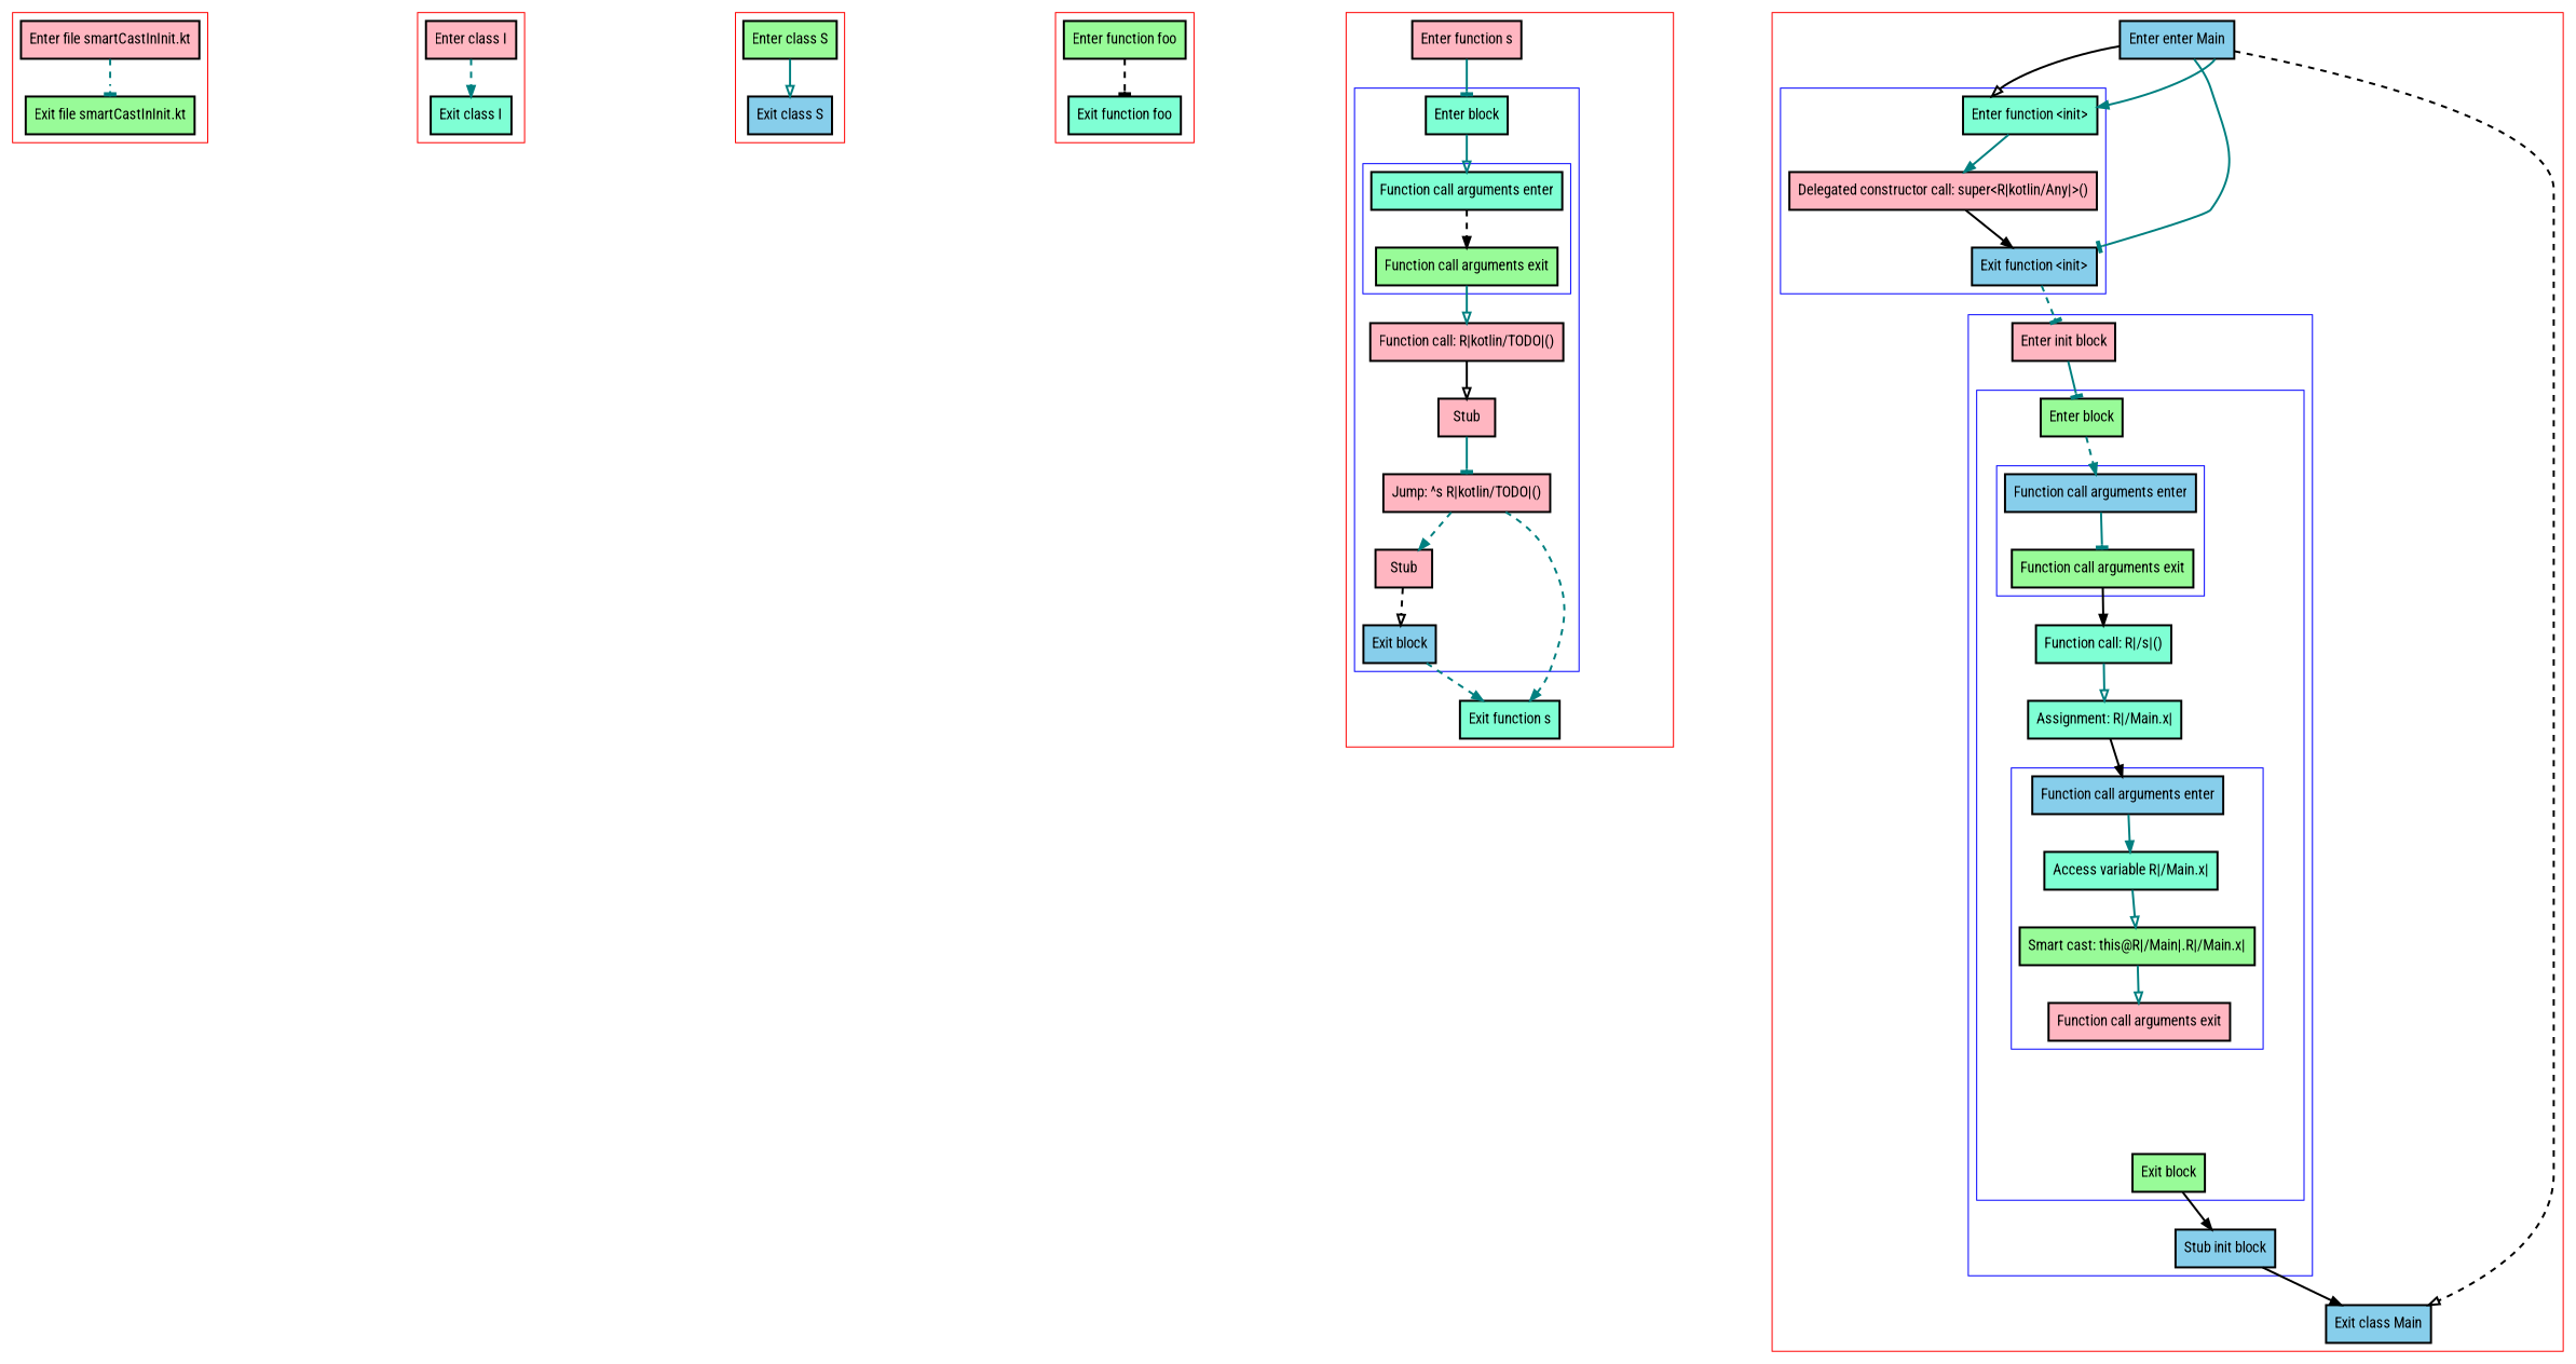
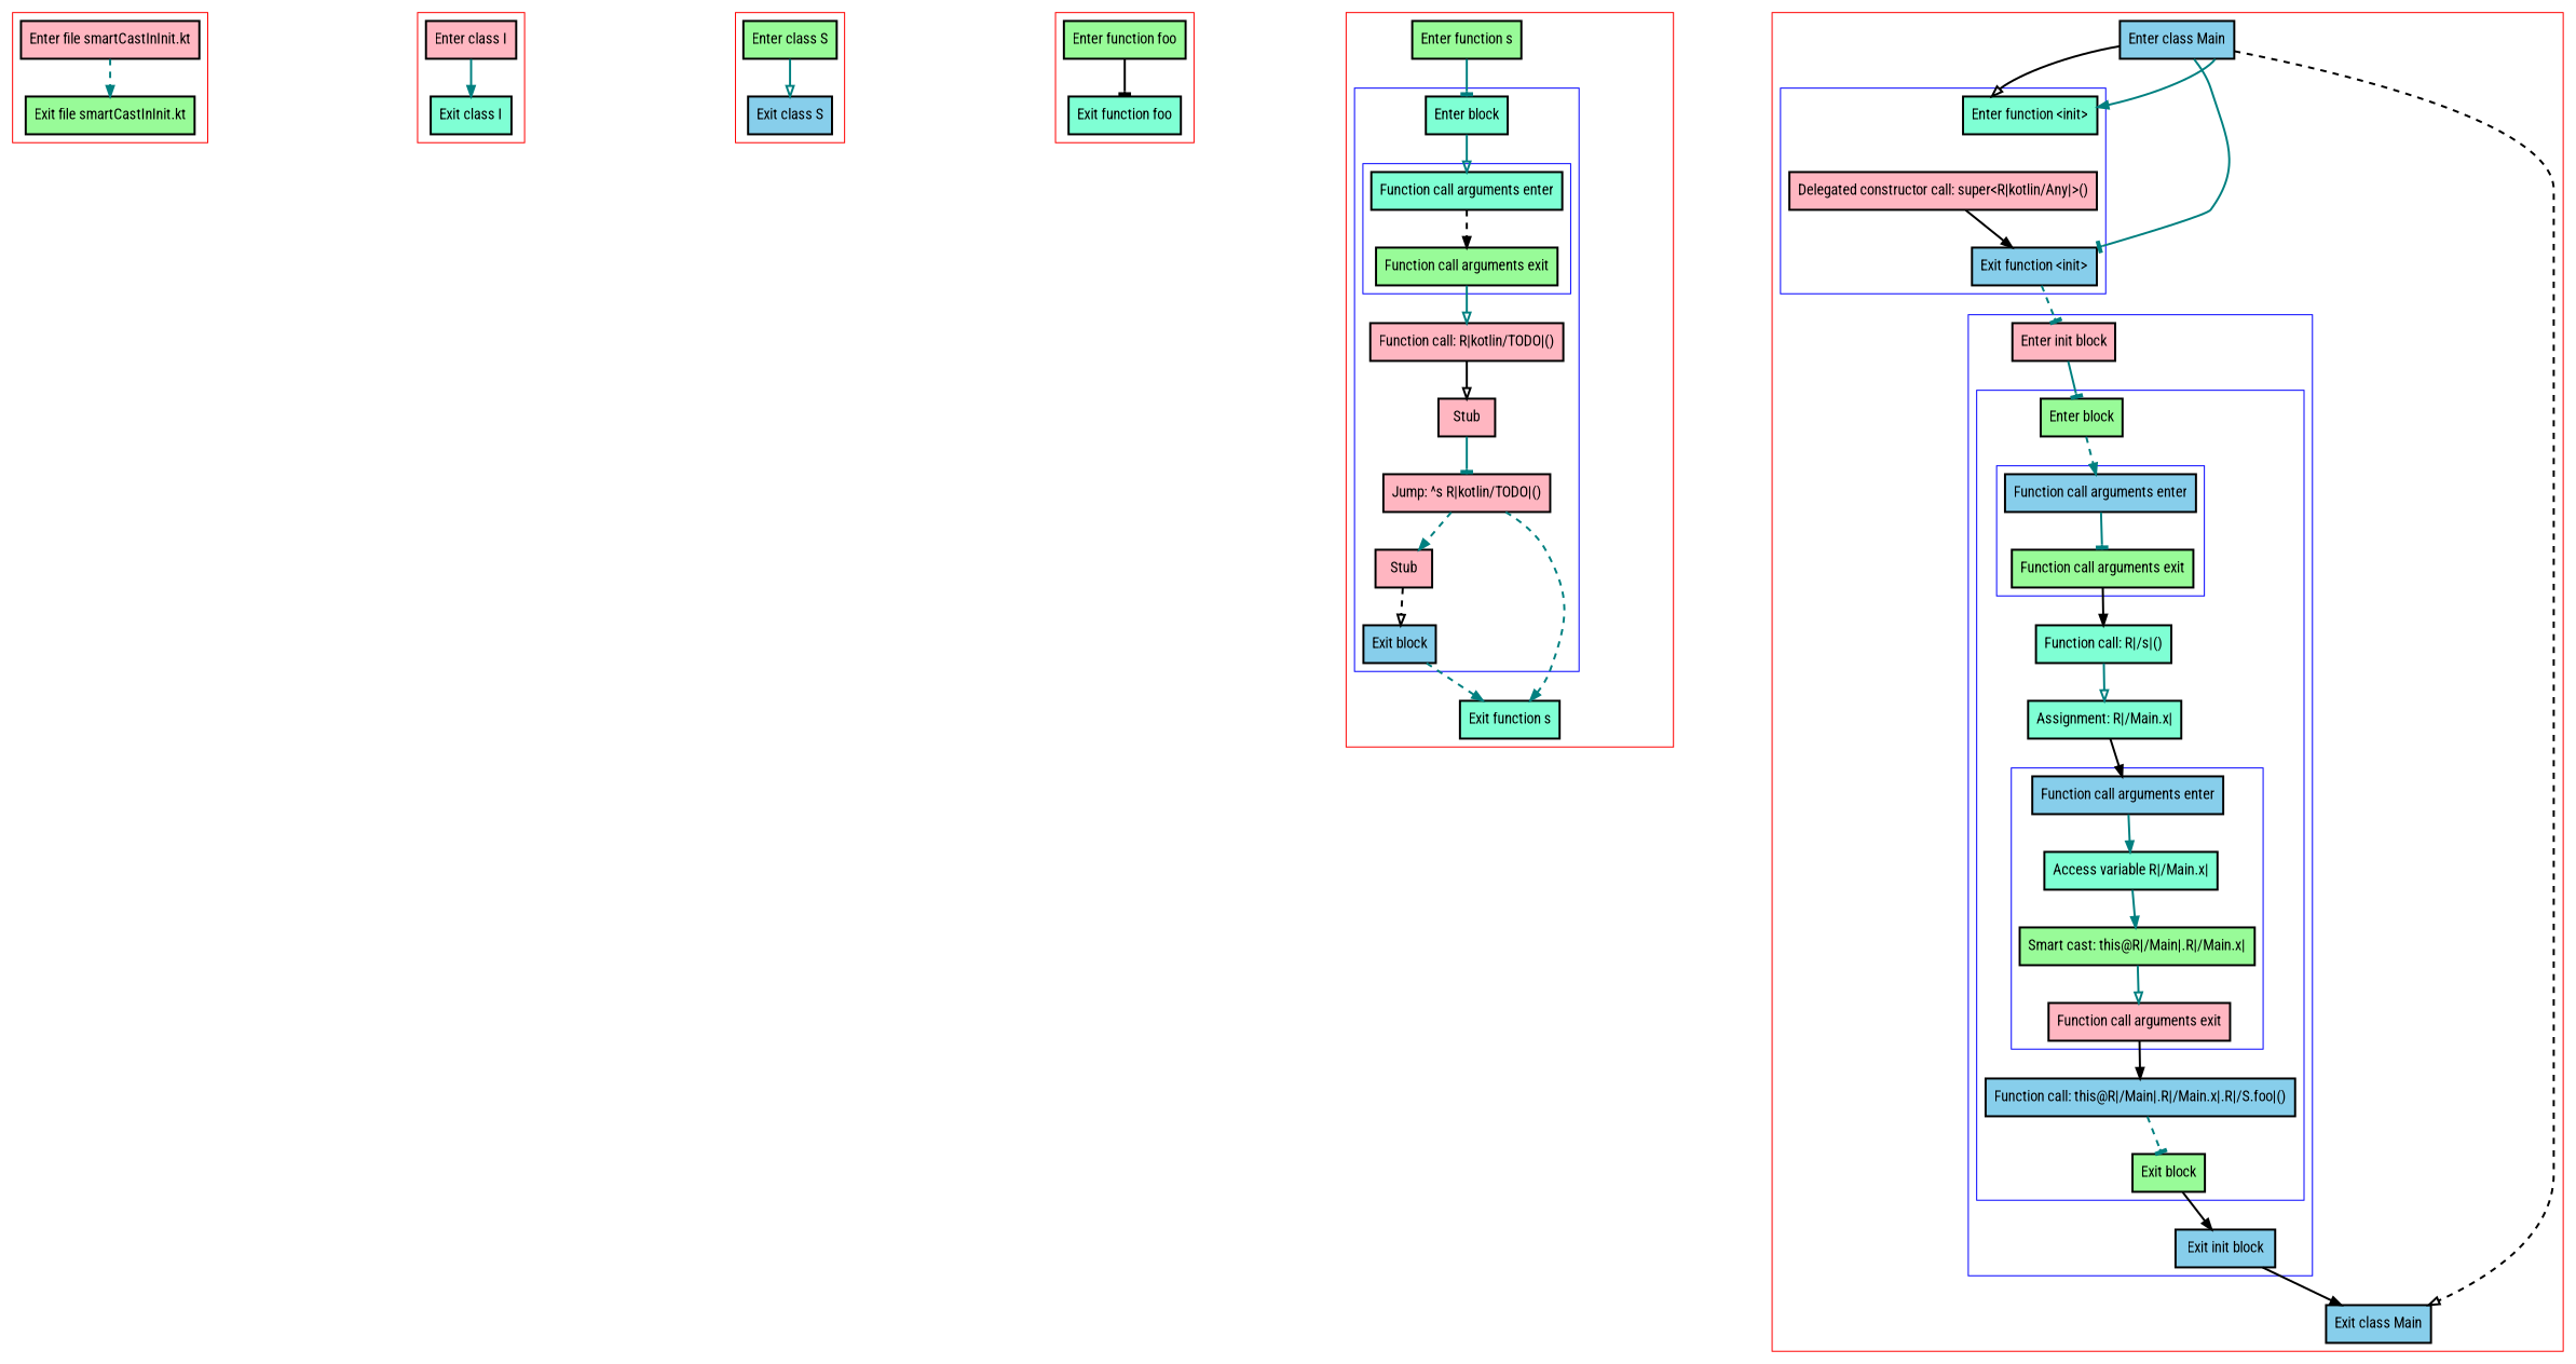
  digraph {
    fontname="Roboto Condensed"
    nodesep=3
    node [fillcolor=lightpink fontname="Roboto Condensed" penwidth=2 shape=box style=filled]
    edge [arrowhead=normal color=teal fontname="Roboto Condensed" penwidth=2 style=solid]
    n1 [label="Enter file smartCastInInit.kt"]
    n2 [fillcolor=palegreen label="Exit file smartCastInInit.kt"]
    n3 [label="Enter class I"]
    n4 [fillcolor=aquamarine label="Exit class I"]
    n5 [fillcolor=palegreen label="Enter class S"]
    n6 [fillcolor=skyblue label="Exit class S"]
    n7 [fillcolor=palegreen label="Enter function foo"]
    n8 [fillcolor=aquamarine label="Exit function foo"]
    n9 [fillcolor=aquamarine label="Function call arguments enter"]
    n10 [fillcolor=palegreen label="Function call arguments exit"]
    n11 [fillcolor=aquamarine label="Enter block"]
    n12 [label="Function call: R|kotlin/TODO|()"]
    n13 [label=Stub]
    n14 [label="Jump: ^s R|kotlin/TODO|()"]
    n15 [label=Stub]
    n16 [fillcolor=skyblue label="Exit block"]
-   n17 [label="Enter function s"]
+   n17 [fillcolor=palegreen label="Enter function s"]
    n18 [fillcolor=aquamarine label="Exit function s"]
    n19 [fillcolor=aquamarine label="Enter function <init>"]
    n20 [label="Delegated constructor call: super<R|kotlin/Any|>()"]
    n21 [fillcolor=skyblue label="Exit function <init>"]
    n22 [fillcolor=skyblue label="Function call arguments enter"]
    n23 [fillcolor=palegreen label="Function call arguments exit"]
    n24 [fillcolor=skyblue label="Function call arguments enter"]
    n25 [fillcolor=aquamarine label="Access variable R|/Main.x|"]
    n26 [fillcolor=palegreen label="Smart cast: this@R|/Main|.R|/Main.x|"]
    n27 [label="Function call arguments exit"]
    n28 [fillcolor=palegreen label="Enter block"]
    n29 [fillcolor=aquamarine label="Function call: R|/s|()"]
    n30 [fillcolor=aquamarine label="Assignment: R|/Main.x|"]
+   n31 [fillcolor=skyblue label="Function call: this@R|/Main|.R|/Main.x|.R|/S.foo|()"]
    n32 [fillcolor=palegreen label="Exit block"]
    n33 [label="Enter init block"]
-   n34 [fillcolor=skyblue label="Stub init block"]
-   n35 [fillcolor=skyblue label="Enter enter Main"]
+   n34 [fillcolor=skyblue label="Exit init block"]
+   n35 [fillcolor=skyblue label="Enter class Main"]
    n36 [fillcolor=skyblue label="Exit class Main"]
    subgraph cluster_1 {
      color=red
      n1
      n2
    }
    subgraph cluster_2 {
      color=red
      n3
      n4
    }
    subgraph cluster_3 {
      color=red
      n5
      n6
    }
    subgraph cluster_4 {
      color=red
      n7
      n8
    }
    subgraph cluster_5 {
      color=red
      n17
      n18
      subgraph cluster_6 {
        color=blue
        n11
        n12
        n13
        n14
        n15
        n16
        subgraph cluster_7 {
          color=blue
          n9
          n10
        }
      }
    }
    subgraph cluster_8 {
      color=red
      n35
      n36
      subgraph cluster_9 {
        color=blue
        n19
        n20
        n21
      }
      subgraph cluster_10 {
        color=blue
        n33
        n34
        subgraph cluster_11 {
          color=blue
          n28
          n29
          n30
+         n31
          n32
          subgraph cluster_12 {
            color=blue
            n22
            n23
          }
          subgraph cluster_13 {
            color=blue
            n24
            n25
            n26
            n27
          }
        }
      }
    }
-   n1 -> n2 [arrowhead=tee style=dashed]
-   n3 -> n4 [style=dashed]
+   n1 -> n2 [style=dashed]
+   n3 -> n4
    n5 -> n6 [arrowhead=onormal]
-   n7 -> n8 [arrowhead=tee color=black style=dashed]
+   n7 -> n8 [arrowhead=tee color=black]
    n9 -> n10 [color=black style=dashed]
    n10 -> n12 [arrowhead=onormal style=bold]
    n11 -> n9 [arrowhead=onormal]
    n12 -> n13 [arrowhead=onormal color=black]
    n13 -> n14 [arrowhead=tee style=bold]
    n14 -> n15 [style=dashed]
    n14 -> n18 [style=dashed]
    n15 -> n16 [arrowhead=onormal color=black style=dashed]
    n16 -> n18 [style=dashed]
    n17 -> n11 [arrowhead=tee style=bold]
-   n19 -> n20 [style=bold]
    n20 -> n21 [color=black]
    n21 -> n33 [arrowhead=tee style=dashed]
    n22 -> n23 [arrowhead=tee style=bold]
    n23 -> n29 [color=black]
    n24 -> n25
-   n25 -> n26 [arrowhead=onormal]
+   n25 -> n26
    n26 -> n27 [arrowhead=onormal style=bold]
+   n27 -> n31 [color=black style=bold]
    n28 -> n22 [style=dashed]
    n29 -> n30 [arrowhead=onormal]
    n30 -> n24 [color=black style=bold]
+   n31 -> n32 [arrowhead=tee style=dashed]
    n32 -> n34 [color=black]
    n33 -> n28 [arrowhead=tee]
    n34 -> n36 [color=black]
    n35 -> n19 [arrowhead=onormal color=black]
    n35 -> n19 [style=bold]
    n35 -> n21 [arrowhead=tee]
    n35 -> n36 [arrowhead=onormal color=black style=dashed]
  }
